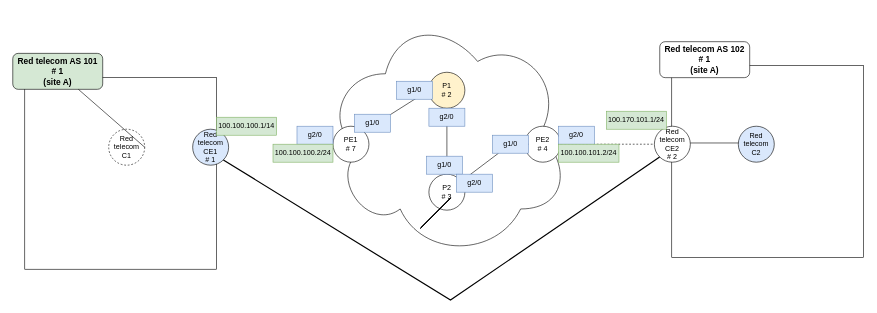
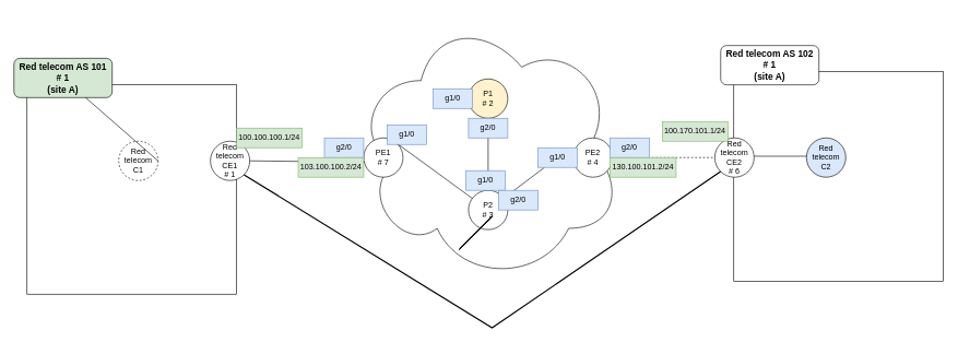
  <mxCell id="0" />
  <mxCell id="1" parent="0" />
  <mxCell id="2" value="" style="whiteSpace=wrap;html=1;aspect=fixed;" parent="1" vertex="1"><mxGeometry x="40" y="128.5" width="320" height="320" as="geometry" /></mxCell>
  <mxCell id="3" value="" style="ellipse;shape=cloud;whiteSpace=wrap;html=1;" parent="1" vertex="1"><mxGeometry x="539" y="20" width="410" height="410" as="geometry" /></mxCell>
  <mxCell id="4" value="PE1&lt;br&gt;# 7" style="ellipse;whiteSpace=wrap;html=1;aspect=fixed;" parent="1" vertex="1"><mxGeometry x="554" y="210" width="60" height="60" as="geometry" /></mxCell>
  <mxCell id="5" value="P1&lt;br&gt;# 2" style="ellipse;whiteSpace=wrap;html=1;aspect=fixed;fillColor=#fff2cc;" parent="1" vertex="1"><mxGeometry x="714" y="120" width="60" height="60" as="geometry" /></mxCell>
  <mxCell id="6" value="P2&lt;br&gt;# 3" style="ellipse;whiteSpace=wrap;html=1;aspect=fixed;" parent="1" vertex="1"><mxGeometry x="714" y="290" width="60" height="60" as="geometry" /></mxCell>
  <mxCell id="7" value="PE2&lt;br&gt;# 4" style="ellipse;whiteSpace=wrap;html=1;aspect=fixed;" parent="1" vertex="1"><mxGeometry x="874" y="210" width="60" height="60" as="geometry" /></mxCell>
- <mxCell id="8" value="" style="endArrow=none;html=1;rounded=0;exitX=1;exitY=0;exitDx=0;exitDy=0;entryX=0;entryY=0.5;entryDx=0;entryDy=0;" parent="1" source="4" target="5" edge="1"><mxGeometry width="50" height="50" relative="1" as="geometry"><mxPoint x="744" y="390" as="sourcePoint" /><mxPoint x="794" y="340" as="targetPoint" /></mxGeometry></mxCell>
+ <mxCell id="8" value="" style="endArrow=none;html=1;rounded=0;exitX=1;exitY=0;exitDx=0;exitDy=0;" parent="1" source="4" target="6" edge="1"><mxGeometry width="50" height="50" relative="1" as="geometry"><mxPoint x="744" y="390" as="sourcePoint" /><mxPoint x="794" y="340" as="targetPoint" /></mxGeometry></mxCell>
  <mxCell id="9" value="" style="endArrow=none;html=1;rounded=0;entryX=0.5;entryY=1;entryDx=0;entryDy=0;" parent="1" target="5" edge="1"><mxGeometry width="50" height="50" relative="1" as="geometry"><mxPoint x="744" y="290" as="sourcePoint" /><mxPoint x="794" y="340" as="targetPoint" /></mxGeometry></mxCell>
  <mxCell id="10" value="" style="endArrow=none;html=1;rounded=0;" parent="1" source="27" edge="1"><mxGeometry width="50" height="50" relative="1" as="geometry"><mxPoint x="768" y="290" as="sourcePoint" /><mxPoint x="874" y="240" as="targetPoint" /></mxGeometry></mxCell>
- <mxCell id="11" value="Red telecom CE1&lt;br&gt;# 1" style="ellipse;whiteSpace=wrap;html=1;aspect=fixed;fillColor=#dae8fc;" parent="1" vertex="1"><mxGeometry x="320" y="215" width="60" height="60" as="geometry" /></mxCell>
+ <mxCell id="11" value="Red telecom CE1&lt;br&gt;# 1" style="ellipse;whiteSpace=wrap;html=1;aspect=fixed;" parent="1" vertex="1"><mxGeometry x="320" y="215" width="60" height="60" as="geometry" /></mxCell>
  <mxCell id="12" value="&lt;font style=&quot;font-size: 14px;&quot;&gt;&lt;b&gt;Red telecom AS 101&lt;br&gt;# 1&lt;br&gt;(site A)&lt;br&gt;&lt;/b&gt;&lt;/font&gt;" style="rounded=1;whiteSpace=wrap;html=1;fillColor=#d5e8d4;" parent="1" vertex="1"><mxGeometry x="20" y="88.5" width="150" height="60" as="geometry" /></mxCell>
  <mxCell id="13" style="edgeStyle=orthogonalEdgeStyle;rounded=0;orthogonalLoop=1;jettySize=auto;html=1;exitX=0.5;exitY=1;exitDx=0;exitDy=0;" parent="1" source="2" target="2" edge="1"><mxGeometry relative="1" as="geometry" /></mxCell>
  <mxCell id="14" value="" style="whiteSpace=wrap;html=1;aspect=fixed;" parent="1" vertex="1"><mxGeometry x="1119" y="109" width="320" height="320" as="geometry" /></mxCell>
- <mxCell id="15" value="Red telecom CE2&lt;br&gt;# 2" style="ellipse;whiteSpace=wrap;html=1;aspect=fixed;" parent="1" vertex="1"><mxGeometry x="1090" y="210" width="60" height="60" as="geometry" /></mxCell>
+ <mxCell id="15" value="Red telecom CE2&lt;br&gt;# 6" style="ellipse;whiteSpace=wrap;html=1;aspect=fixed;" parent="1" vertex="1"><mxGeometry x="1090" y="210" width="60" height="60" as="geometry" /></mxCell>
  <mxCell id="16" value="&lt;font style=&quot;font-size: 14px;&quot;&gt;&lt;b&gt;Red telecom AS 102&lt;br&gt;# 1&lt;br&gt;(site A)&lt;br&gt;&lt;/b&gt;&lt;/font&gt;" style="rounded=1;whiteSpace=wrap;html=1;" parent="1" vertex="1"><mxGeometry x="1099" y="69" width="150" height="60" as="geometry" /></mxCell>
  <mxCell id="17" style="edgeStyle=orthogonalEdgeStyle;rounded=0;orthogonalLoop=1;jettySize=auto;html=1;exitX=0.5;exitY=1;exitDx=0;exitDy=0;" parent="1" source="14" target="14" edge="1"><mxGeometry relative="1" as="geometry" /></mxCell>
  <mxCell id="18" value="" style="endArrow=none;html=1;rounded=0;entryX=0;entryY=0.5;entryDx=0;entryDy=0;dashed=1;" parent="1" source="7" target="15" edge="1"><mxGeometry width="50" height="50" relative="1" as="geometry"><mxPoint x="800" y="410" as="sourcePoint" /><mxPoint x="850" y="360" as="targetPoint" /></mxGeometry></mxCell>
  <mxCell id="19" value="g1/0" style="text;html=1;strokeColor=#6c8ebf;fillColor=#dae8fc;align=center;verticalAlign=middle;whiteSpace=wrap;rounded=0;" parent="1" vertex="1"><mxGeometry x="590" y="190" width="60" height="30" as="geometry" /></mxCell>
  <mxCell id="20" value="g2/0" style="text;html=1;strokeColor=#6c8ebf;fillColor=#dae8fc;align=center;verticalAlign=middle;whiteSpace=wrap;rounded=0;" parent="1" vertex="1"><mxGeometry x="494" y="210" width="60" height="30" as="geometry" /></mxCell>
  <mxCell id="21" value="g2/0" style="text;html=1;strokeColor=#6c8ebf;fillColor=#dae8fc;align=center;verticalAlign=middle;whiteSpace=wrap;rounded=0;" parent="1" vertex="1"><mxGeometry x="930" y="210" width="60" height="30" as="geometry" /></mxCell>
  <mxCell id="22" value="g1/0" style="text;html=1;strokeColor=#6c8ebf;fillColor=#dae8fc;align=center;verticalAlign=middle;whiteSpace=wrap;rounded=0;" parent="1" vertex="1"><mxGeometry x="660" y="135" width="60" height="30" as="geometry" /></mxCell>
  <mxCell id="23" value="g2/0" style="text;html=1;strokeColor=#6c8ebf;fillColor=#dae8fc;align=center;verticalAlign=middle;whiteSpace=wrap;rounded=0;" parent="1" vertex="1"><mxGeometry x="714" y="180" width="60" height="30" as="geometry" /></mxCell>
  <mxCell id="24" value="g1/0" style="text;html=1;strokeColor=#6c8ebf;fillColor=#dae8fc;align=center;verticalAlign=middle;whiteSpace=wrap;rounded=0;" parent="1" vertex="1"><mxGeometry x="710" y="260" width="60" height="30" as="geometry" /></mxCell>
- <mxCell id="25" value="100.100.101.2/24" style="text;html=1;strokeColor=#82b366;fillColor=#d5e8d4;align=center;verticalAlign=middle;whiteSpace=wrap;rounded=0;" parent="1" vertex="1"><mxGeometry x="930" y="240" width="101" height="30" as="geometry" /></mxCell>
+ <mxCell id="25" value="130.100.101.2/24" style="text;html=1;strokeColor=#82b366;fillColor=#d5e8d4;align=center;verticalAlign=middle;whiteSpace=wrap;rounded=0;" parent="1" vertex="1"><mxGeometry x="930" y="240" width="101" height="30" as="geometry" /></mxCell>
  <mxCell id="26" value="" style="endArrow=none;html=1;rounded=0;" parent="1" source="6" target="27" edge="1"><mxGeometry width="50" height="50" relative="1" as="geometry"><mxPoint x="770" y="304" as="sourcePoint" /><mxPoint x="874" y="240" as="targetPoint" /></mxGeometry></mxCell>
  <mxCell id="27" value="g1/0" style="text;html=1;strokeColor=#6c8ebf;fillColor=#dae8fc;align=center;verticalAlign=middle;whiteSpace=wrap;rounded=0;" parent="1" vertex="1"><mxGeometry x="820" y="225" width="60" height="30" as="geometry" /></mxCell>
  <mxCell id="28" value="g2/0" style="text;html=1;strokeColor=#6c8ebf;fillColor=#dae8fc;align=center;verticalAlign=middle;whiteSpace=wrap;rounded=0;" parent="1" vertex="1"><mxGeometry x="760" y="290" width="60" height="30" as="geometry" /></mxCell>
- <mxCell id="30" value="&lt;div&gt;100.100.100.2/24&lt;/div&gt;" style="text;html=1;strokeColor=#82b366;fillColor=#d5e8d4;align=center;verticalAlign=middle;whiteSpace=wrap;rounded=0;" parent="1" vertex="1"><mxGeometry x="454" y="240" width="100" height="30" as="geometry" /></mxCell>
+ <mxCell id="29" value="" style="endArrow=none;html=1;rounded=0;entryX=1;entryY=0.5;entryDx=0;entryDy=0;exitX=0.033;exitY=0.617;exitDx=0;exitDy=0;exitPerimeter=0;" parent="1" source="4" target="11" edge="1"><mxGeometry width="50" height="50" relative="1" as="geometry"><mxPoint x="454" y="390" as="sourcePoint" /><mxPoint x="610" y="390" as="targetPoint" /></mxGeometry></mxCell>
+ <mxCell id="30" value="&lt;div&gt;103.100.100.2/24&lt;/div&gt;" style="text;html=1;strokeColor=#82b366;fillColor=#d5e8d4;align=center;verticalAlign=middle;whiteSpace=wrap;rounded=0;" parent="1" vertex="1"><mxGeometry x="454" y="240" width="100" height="30" as="geometry" /></mxCell>
  <mxCell id="31" value="" style="endArrow=none;dashed=0;html=1;dashPattern=1 3;strokeWidth=2;rounded=0;entryX=0;entryY=1;entryDx=0;entryDy=0;exitX=1;exitY=1;exitDx=0;exitDy=0;" parent="1" source="11" target="15" edge="1"><mxGeometry width="50" height="50" relative="1" as="geometry"><mxPoint x="640" y="290" as="sourcePoint" /><mxPoint x="690" y="240" as="targetPoint" /><Array as="points"><mxPoint x="750" y="500" /></Array></mxGeometry></mxCell>
  <mxCell id="32" value="Red telecom C1" style="ellipse;whiteSpace=wrap;html=1;aspect=fixed;dashed=1;" vertex="1" parent="1"><mxGeometry x="180" y="215" width="60" height="60" as="geometry" /></mxCell>
  <mxCell id="33" value="&lt;div&gt;Red telecom C2&lt;/div&gt;" style="ellipse;whiteSpace=wrap;html=1;aspect=fixed;fillColor=#dae8fc;" vertex="1" parent="1"><mxGeometry x="1230" y="210" width="60" height="60" as="geometry" /></mxCell>
  <mxCell id="34" value="" style="endArrow=none;html=1;rounded=0;" edge="1" parent="1"><mxGeometry width="50" height="50" relative="1" as="geometry"><mxPoint x="700" y="380" as="sourcePoint" /><mxPoint x="750" y="330" as="targetPoint" /></mxGeometry></mxCell>
  <mxCell id="35" value="" style="endArrow=none;html=1;rounded=0;" edge="1" parent="1"><mxGeometry width="50" height="50" relative="1" as="geometry"><mxPoint x="700" y="380" as="sourcePoint" /><mxPoint x="750" y="330" as="targetPoint" /></mxGeometry></mxCell>
  <mxCell id="36" value="" style="endArrow=none;html=1;rounded=0;" edge="1" parent="1"><mxGeometry width="50" height="50" relative="1" as="geometry"><mxPoint x="700" y="380" as="sourcePoint" /><mxPoint x="750" y="330" as="targetPoint" /></mxGeometry></mxCell>
  <mxCell id="37" value="" style="endArrow=none;html=1;rounded=0;" edge="1" parent="1"><mxGeometry width="50" height="50" relative="1" as="geometry"><mxPoint x="700" y="380" as="sourcePoint" /><mxPoint x="750" y="330" as="targetPoint" /></mxGeometry></mxCell>
  <mxCell id="38" value="" style="endArrow=none;html=1;rounded=0;" edge="1" parent="1"><mxGeometry width="50" height="50" relative="1" as="geometry"><mxPoint x="700" y="380" as="sourcePoint" /><mxPoint x="750" y="330" as="targetPoint" /></mxGeometry></mxCell>
  <mxCell id="39" value="" style="endArrow=none;html=1;rounded=0;" edge="1" parent="1"><mxGeometry width="50" height="50" relative="1" as="geometry"><mxPoint x="700" y="380" as="sourcePoint" /><mxPoint x="750" y="330" as="targetPoint" /></mxGeometry></mxCell>
  <mxCell id="40" value="" style="endArrow=none;html=1;rounded=0;" edge="1" parent="1"><mxGeometry width="50" height="50" relative="1" as="geometry"><mxPoint x="700" y="380" as="sourcePoint" /><mxPoint x="750" y="330" as="targetPoint" /></mxGeometry></mxCell>
  <mxCell id="41" value="" style="endArrow=none;html=1;rounded=0;exitX=1;exitY=0.5;exitDx=0;exitDy=0;" edge="1" parent="1" source="32" target="12"><mxGeometry width="50" height="50" relative="1" as="geometry"><mxPoint x="260" y="300" as="sourcePoint" /><mxPoint x="310" y="250" as="targetPoint" /></mxGeometry></mxCell>
  <mxCell id="42" value="" style="endArrow=none;html=1;rounded=0;entryX=0;entryY=0.5;entryDx=0;entryDy=0;exitX=1;exitY=0.5;exitDx=0;exitDy=0;" edge="1" parent="1"><mxGeometry width="50" height="50" relative="1" as="geometry"><mxPoint x="1150" y="237.95" as="sourcePoint" /><mxPoint x="1230" y="237.95" as="targetPoint" /></mxGeometry></mxCell>
- <mxCell id="43" value="&lt;div&gt;100.100.100.1/14&lt;/div&gt;" style="text;html=1;strokeColor=#82b366;fillColor=#d5e8d4;align=center;verticalAlign=middle;whiteSpace=wrap;rounded=0;" vertex="1" parent="1"><mxGeometry x="360" y="195" width="100" height="30" as="geometry" /></mxCell>
+ <mxCell id="43" value="&lt;div&gt;100.100.100.1/24&lt;/div&gt;" style="text;html=1;strokeColor=#82b366;fillColor=#d5e8d4;align=center;verticalAlign=middle;whiteSpace=wrap;rounded=0;" vertex="1" parent="1"><mxGeometry x="360" y="195" width="100" height="30" as="geometry" /></mxCell>
  <mxCell id="44" value="&lt;div&gt;100.170.101.1/24&lt;/div&gt;" style="text;html=1;strokeColor=#82b366;fillColor=#d5e8d4;align=center;verticalAlign=middle;whiteSpace=wrap;rounded=0;" vertex="1" parent="1"><mxGeometry x="1010" y="185" width="100" height="30" as="geometry" /></mxCell>
